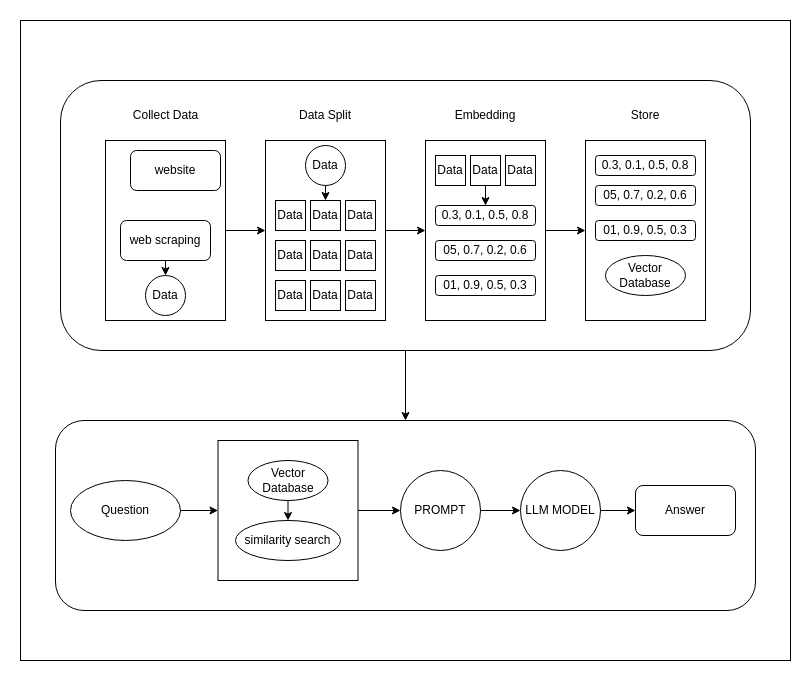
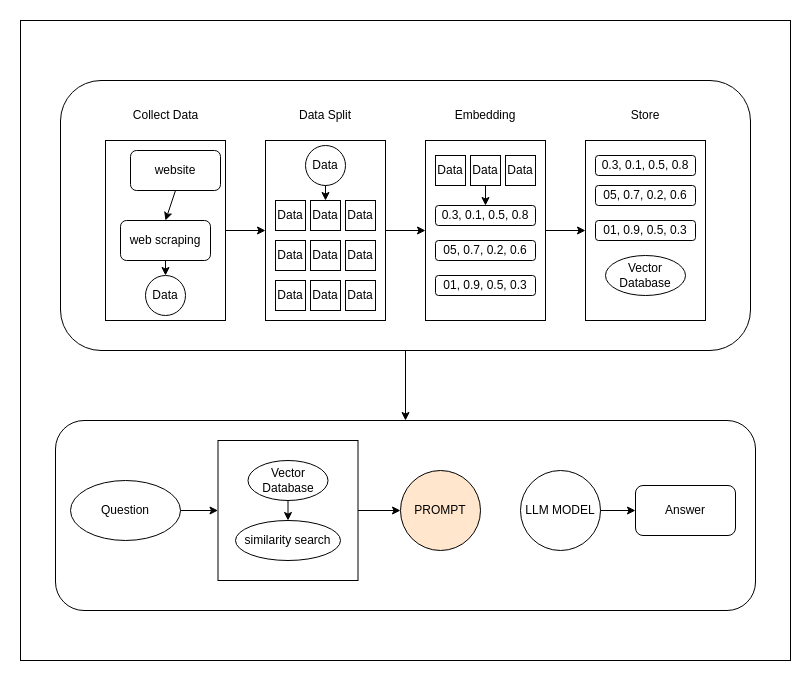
  <mxCell id="0" />
  <mxCell id="1" parent="0" />
  <mxCell id="2" value="" style="rounded=0;whiteSpace=wrap;html=1;" vertex="1" parent="1"><mxGeometry x="20" y="20" width="770" height="640" as="geometry" /></mxCell>
  <mxCell id="3" value="" style="rounded=1;whiteSpace=wrap;html=1;" vertex="1" parent="1"><mxGeometry x="55" y="420" width="700" height="190" as="geometry" /></mxCell>
  <mxCell id="4" value="" style="rounded=1;whiteSpace=wrap;html=1;" vertex="1" parent="1"><mxGeometry x="60" y="80" width="690" height="270" as="geometry" /></mxCell>
  <mxCell id="5" value="" style="rounded=0;whiteSpace=wrap;html=1;" vertex="1" parent="1"><mxGeometry x="105" y="140" width="120" height="180" as="geometry" /></mxCell>
  <mxCell id="6" value="" style="rounded=0;whiteSpace=wrap;html=1;" vertex="1" parent="1"><mxGeometry x="265" y="140" width="120" height="180" as="geometry" /></mxCell>
  <mxCell id="7" value="" style="rounded=0;whiteSpace=wrap;html=1;" vertex="1" parent="1"><mxGeometry x="425" y="140" width="120" height="180" as="geometry" /></mxCell>
  <mxCell id="8" value="" style="rounded=0;whiteSpace=wrap;html=1;" vertex="1" parent="1"><mxGeometry x="585" y="140" width="120" height="180" as="geometry" /></mxCell>
  <mxCell id="9" value="website" style="rounded=1;whiteSpace=wrap;html=1;" vertex="1" parent="1"><mxGeometry x="130" y="150" width="90" height="40" as="geometry" /></mxCell>
  <mxCell id="10" value="web scraping" style="rounded=1;whiteSpace=wrap;html=1;" vertex="1" parent="1"><mxGeometry x="120" y="220" width="90" height="40" as="geometry" /></mxCell>
  <mxCell id="11" value="Collect Data" style="text;html=1;align=center;verticalAlign=middle;whiteSpace=wrap;rounded=0;" vertex="1" parent="1"><mxGeometry x="127.5" y="100" width="75" height="30" as="geometry" /></mxCell>
  <mxCell id="12" value="Data Split" style="text;html=1;align=center;verticalAlign=middle;whiteSpace=wrap;rounded=0;" vertex="1" parent="1"><mxGeometry x="295" y="100" width="60" height="30" as="geometry" /></mxCell>
  <mxCell id="13" value="Data" style="ellipse;whiteSpace=wrap;html=1;aspect=fixed;" vertex="1" parent="1"><mxGeometry x="145" y="275" width="40" height="40" as="geometry" /></mxCell>
  <mxCell id="14" value="Data" style="ellipse;whiteSpace=wrap;html=1;aspect=fixed;" vertex="1" parent="1"><mxGeometry x="305" y="145" width="40" height="40" as="geometry" /></mxCell>
  <mxCell id="15" value="Data" style="whiteSpace=wrap;html=1;aspect=fixed;" vertex="1" parent="1"><mxGeometry x="275" y="200" width="30" height="30" as="geometry" /></mxCell>
  <mxCell id="16" value="Data" style="whiteSpace=wrap;html=1;aspect=fixed;" vertex="1" parent="1"><mxGeometry x="310" y="200" width="30" height="30" as="geometry" /></mxCell>
  <mxCell id="17" value="Data" style="whiteSpace=wrap;html=1;aspect=fixed;" vertex="1" parent="1"><mxGeometry x="275" y="240" width="30" height="30" as="geometry" /></mxCell>
  <mxCell id="18" value="Data" style="whiteSpace=wrap;html=1;aspect=fixed;" vertex="1" parent="1"><mxGeometry x="310" y="240" width="30" height="30" as="geometry" /></mxCell>
  <mxCell id="19" value="Data" style="whiteSpace=wrap;html=1;aspect=fixed;" vertex="1" parent="1"><mxGeometry x="345" y="240" width="30" height="30" as="geometry" /></mxCell>
  <mxCell id="20" value="Data" style="whiteSpace=wrap;html=1;aspect=fixed;" vertex="1" parent="1"><mxGeometry x="310" y="280" width="30" height="30" as="geometry" /></mxCell>
  <mxCell id="21" value="Data" style="whiteSpace=wrap;html=1;aspect=fixed;" vertex="1" parent="1"><mxGeometry x="275" y="280" width="30" height="30" as="geometry" /></mxCell>
  <mxCell id="22" value="Data" style="whiteSpace=wrap;html=1;aspect=fixed;" vertex="1" parent="1"><mxGeometry x="345" y="200" width="30" height="30" as="geometry" /></mxCell>
  <mxCell id="23" value="Data" style="whiteSpace=wrap;html=1;aspect=fixed;" vertex="1" parent="1"><mxGeometry x="345" y="280" width="30" height="30" as="geometry" /></mxCell>
  <mxCell id="24" value="Data" style="whiteSpace=wrap;html=1;aspect=fixed;" vertex="1" parent="1"><mxGeometry x="435" y="155" width="30" height="30" as="geometry" /></mxCell>
  <mxCell id="25" value="Data" style="whiteSpace=wrap;html=1;aspect=fixed;" vertex="1" parent="1"><mxGeometry x="470" y="155" width="30" height="30" as="geometry" /></mxCell>
  <mxCell id="26" value="Data" style="whiteSpace=wrap;html=1;aspect=fixed;" vertex="1" parent="1"><mxGeometry x="505" y="155" width="30" height="30" as="geometry" /></mxCell>
  <mxCell id="27" value="0.3, 0.1, 0.5, 0.8" style="rounded=1;whiteSpace=wrap;html=1;" vertex="1" parent="1"><mxGeometry x="435" y="205" width="100" height="20" as="geometry" /></mxCell>
  <mxCell id="28" value="05, 0.7, 0.2, 0.6" style="rounded=1;whiteSpace=wrap;html=1;" vertex="1" parent="1"><mxGeometry x="435" y="240" width="100" height="20" as="geometry" /></mxCell>
  <mxCell id="29" value="01, 0.9, 0.5, 0.3" style="rounded=1;whiteSpace=wrap;html=1;" vertex="1" parent="1"><mxGeometry x="435" y="275" width="100" height="20" as="geometry" /></mxCell>
  <mxCell id="30" value="Embedding" style="text;html=1;align=center;verticalAlign=middle;whiteSpace=wrap;rounded=0;" vertex="1" parent="1"><mxGeometry x="455" y="100" width="60" height="30" as="geometry" /></mxCell>
  <mxCell id="31" value="0.3, 0.1, 0.5, 0.8" style="rounded=1;whiteSpace=wrap;html=1;" vertex="1" parent="1"><mxGeometry x="595" y="155" width="100" height="20" as="geometry" /></mxCell>
  <mxCell id="32" value="05, 0.7, 0.2, 0.6" style="rounded=1;whiteSpace=wrap;html=1;" vertex="1" parent="1"><mxGeometry x="595" y="185" width="100" height="20" as="geometry" /></mxCell>
  <mxCell id="33" value="01, 0.9, 0.5, 0.3" style="rounded=1;whiteSpace=wrap;html=1;" vertex="1" parent="1"><mxGeometry x="595" y="220" width="100" height="20" as="geometry" /></mxCell>
  <mxCell id="34" value="Vector Database" style="ellipse;whiteSpace=wrap;html=1;" vertex="1" parent="1"><mxGeometry x="605" y="255" width="80" height="40" as="geometry" /></mxCell>
+ <mxCell id="35" value="" style="endArrow=classic;html=1;rounded=0;exitX=0.5;exitY=1;exitDx=0;exitDy=0;entryX=0.5;entryY=0;entryDx=0;entryDy=0;" edge="1" parent="1" source="9" target="10"><mxGeometry width="50" height="50" relative="1" as="geometry"><mxPoint x="305" y="230" as="sourcePoint" /><mxPoint x="355" y="180" as="targetPoint" /></mxGeometry></mxCell>
  <mxCell id="36" value="" style="endArrow=classic;html=1;rounded=0;exitX=0.5;exitY=1;exitDx=0;exitDy=0;entryX=0.5;entryY=0;entryDx=0;entryDy=0;" edge="1" parent="1" source="10" target="13"><mxGeometry width="50" height="50" relative="1" as="geometry"><mxPoint x="305" y="230" as="sourcePoint" /><mxPoint x="355" y="180" as="targetPoint" /></mxGeometry></mxCell>
  <mxCell id="37" value="" style="endArrow=classic;html=1;rounded=0;exitX=1;exitY=0.5;exitDx=0;exitDy=0;entryX=0;entryY=0.5;entryDx=0;entryDy=0;" edge="1" parent="1" source="5" target="6"><mxGeometry width="50" height="50" relative="1" as="geometry"><mxPoint x="295" y="230" as="sourcePoint" /><mxPoint x="345" y="180" as="targetPoint" /></mxGeometry></mxCell>
  <mxCell id="38" value="" style="endArrow=classic;html=1;rounded=0;exitX=0.5;exitY=1;exitDx=0;exitDy=0;entryX=0.5;entryY=0;entryDx=0;entryDy=0;" edge="1" parent="1" source="14" target="16"><mxGeometry width="50" height="50" relative="1" as="geometry"><mxPoint x="305" y="230" as="sourcePoint" /><mxPoint x="355" y="180" as="targetPoint" /></mxGeometry></mxCell>
  <mxCell id="39" value="" style="endArrow=classic;html=1;rounded=0;exitX=0.5;exitY=1;exitDx=0;exitDy=0;entryX=0.5;entryY=0;entryDx=0;entryDy=0;" edge="1" parent="1" source="25" target="27"><mxGeometry width="50" height="50" relative="1" as="geometry"><mxPoint x="295" y="230" as="sourcePoint" /><mxPoint x="345" y="180" as="targetPoint" /></mxGeometry></mxCell>
  <mxCell id="40" value="" style="endArrow=classic;html=1;rounded=0;exitX=1;exitY=0.5;exitDx=0;exitDy=0;entryX=0;entryY=0.5;entryDx=0;entryDy=0;" edge="1" parent="1" source="6" target="7"><mxGeometry width="50" height="50" relative="1" as="geometry"><mxPoint x="295" y="230" as="sourcePoint" /><mxPoint x="345" y="180" as="targetPoint" /></mxGeometry></mxCell>
  <mxCell id="41" value="Store" style="text;html=1;align=center;verticalAlign=middle;whiteSpace=wrap;rounded=0;" vertex="1" parent="1"><mxGeometry x="615" y="100" width="60" height="30" as="geometry" /></mxCell>
  <mxCell id="42" value="" style="endArrow=classic;html=1;rounded=0;exitX=1;exitY=0.5;exitDx=0;exitDy=0;entryX=0;entryY=0.5;entryDx=0;entryDy=0;" edge="1" parent="1" source="7" target="8"><mxGeometry width="50" height="50" relative="1" as="geometry"><mxPoint x="555" y="230" as="sourcePoint" /><mxPoint x="605" y="230" as="targetPoint" /></mxGeometry></mxCell>
  <mxCell id="43" value="Question" style="ellipse;whiteSpace=wrap;html=1;" vertex="1" parent="1"><mxGeometry x="70" y="480" width="110" height="60" as="geometry" /></mxCell>
  <mxCell id="44" value="" style="whiteSpace=wrap;html=1;aspect=fixed;" vertex="1" parent="1"><mxGeometry x="217.5" y="440" width="140" height="140" as="geometry" /></mxCell>
- <mxCell id="45" value="PROMPT" style="ellipse;whiteSpace=wrap;html=1;aspect=fixed;" vertex="1" parent="1"><mxGeometry x="400" y="470" width="80" height="80" as="geometry" /></mxCell>
+ <mxCell id="45" value="PROMPT" style="ellipse;whiteSpace=wrap;html=1;aspect=fixed;fillColor=#ffe6cc;" vertex="1" parent="1"><mxGeometry x="400" y="470" width="80" height="80" as="geometry" /></mxCell>
  <mxCell id="46" value="LLM MODEL" style="ellipse;whiteSpace=wrap;html=1;aspect=fixed;" vertex="1" parent="1"><mxGeometry x="520" y="470" width="80" height="80" as="geometry" /></mxCell>
  <mxCell id="47" value="Answer" style="rounded=1;whiteSpace=wrap;html=1;" vertex="1" parent="1"><mxGeometry x="635" y="485" width="100" height="50" as="geometry" /></mxCell>
  <mxCell id="48" value="Vector Database" style="ellipse;whiteSpace=wrap;html=1;" vertex="1" parent="1"><mxGeometry x="247.5" y="460" width="80" height="40" as="geometry" /></mxCell>
  <mxCell id="49" value="similarity search" style="ellipse;whiteSpace=wrap;html=1;" vertex="1" parent="1"><mxGeometry x="235" y="520" width="105" height="40" as="geometry" /></mxCell>
  <mxCell id="50" value="" style="endArrow=classic;html=1;rounded=0;exitX=0.5;exitY=1;exitDx=0;exitDy=0;" edge="1" parent="1" source="48" target="49"><mxGeometry width="50" height="50" relative="1" as="geometry"><mxPoint x="345" y="420" as="sourcePoint" /><mxPoint x="395" y="370" as="targetPoint" /></mxGeometry></mxCell>
  <mxCell id="51" value="" style="endArrow=classic;html=1;rounded=0;exitX=1;exitY=0.5;exitDx=0;exitDy=0;entryX=0;entryY=0.5;entryDx=0;entryDy=0;" edge="1" parent="1" source="43" target="44"><mxGeometry width="50" height="50" relative="1" as="geometry"><mxPoint x="345" y="420" as="sourcePoint" /><mxPoint x="395" y="370" as="targetPoint" /></mxGeometry></mxCell>
  <mxCell id="52" value="" style="endArrow=classic;html=1;rounded=0;exitX=1;exitY=0.5;exitDx=0;exitDy=0;entryX=0;entryY=0.5;entryDx=0;entryDy=0;" edge="1" parent="1" source="44" target="45"><mxGeometry width="50" height="50" relative="1" as="geometry"><mxPoint x="345" y="420" as="sourcePoint" /><mxPoint x="395" y="370" as="targetPoint" /></mxGeometry></mxCell>
- <mxCell id="53" value="" style="endArrow=classic;html=1;rounded=0;exitX=1;exitY=0.5;exitDx=0;exitDy=0;entryX=0;entryY=0.5;entryDx=0;entryDy=0;" edge="1" parent="1" source="45" target="46"><mxGeometry width="50" height="50" relative="1" as="geometry"><mxPoint x="368" y="520" as="sourcePoint" /><mxPoint x="425" y="520" as="targetPoint" /></mxGeometry></mxCell>
  <mxCell id="54" value="" style="endArrow=classic;html=1;rounded=0;exitX=1;exitY=0.5;exitDx=0;exitDy=0;entryX=0;entryY=0.5;entryDx=0;entryDy=0;" edge="1" parent="1" source="46" target="47"><mxGeometry width="50" height="50" relative="1" as="geometry"><mxPoint x="378" y="530" as="sourcePoint" /><mxPoint x="435" y="530" as="targetPoint" /></mxGeometry></mxCell>
  <mxCell id="55" value="" style="endArrow=classic;html=1;rounded=0;exitX=0.5;exitY=1;exitDx=0;exitDy=0;entryX=0.5;entryY=0;entryDx=0;entryDy=0;" edge="1" parent="1" source="4" target="3"><mxGeometry width="50" height="50" relative="1" as="geometry"><mxPoint x="350" y="370" as="sourcePoint" /><mxPoint x="400" y="320" as="targetPoint" /></mxGeometry></mxCell>
